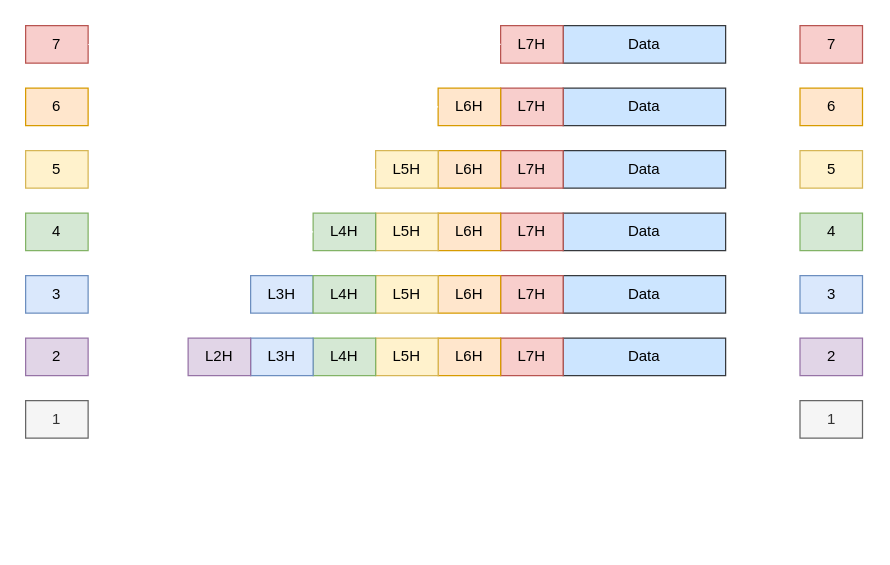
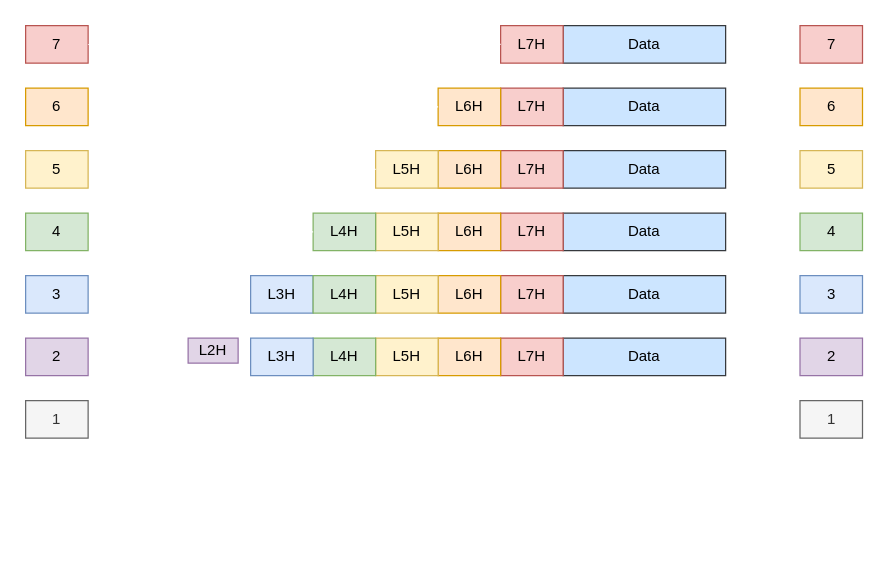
  <mxCell id="0" />
  <mxCell id="1" parent="0" />
  <mxCell id="2" style="edgeStyle=orthogonalEdgeStyle;rounded=0;orthogonalLoop=1;jettySize=auto;html=1;entryX=0;entryY=0.5;entryDx=0;entryDy=0;endArrow=classicThin;endFill=1;sketch=0;strokeColor=#FFFFFF;fontColor=#FFFFFF;startArrow=none;startFill=0;" parent="1" source="3" target="52" edge="1"><mxGeometry relative="1" as="geometry" /></mxCell>
  <mxCell id="3" value="Data" style="rounded=0;whiteSpace=wrap;html=1;fillColor=#cce5ff;strokeColor=#36393d;sketch=0;" parent="1" vertex="1"><mxGeometry x="450" y="20" width="130" height="30" as="geometry" /></mxCell>
  <mxCell id="4" value="L7H" style="rounded=0;whiteSpace=wrap;html=1;fillColor=#f8cecc;strokeColor=#b85450;sketch=0;" parent="1" vertex="1"><mxGeometry x="400" y="20" width="50" height="30" as="geometry" /></mxCell>
  <mxCell id="5" style="edgeStyle=orthogonalEdgeStyle;rounded=0;orthogonalLoop=1;jettySize=auto;html=1;entryX=0;entryY=0.5;entryDx=0;entryDy=0;endArrow=classicThin;endFill=1;sketch=0;strokeColor=#FFFFFF;fontColor=#FFFFFF;startArrow=none;startFill=0;" parent="1" source="6" target="54" edge="1"><mxGeometry relative="1" as="geometry" /></mxCell>
  <mxCell id="6" value="Data" style="rounded=0;whiteSpace=wrap;html=1;fillColor=#cce5ff;strokeColor=#36393d;sketch=0;" parent="1" vertex="1"><mxGeometry x="450" y="70" width="130" height="30" as="geometry" /></mxCell>
  <mxCell id="7" value="L7H" style="rounded=0;whiteSpace=wrap;html=1;fillColor=#f8cecc;strokeColor=#b85450;sketch=0;" parent="1" vertex="1"><mxGeometry x="400" y="70" width="50" height="30" as="geometry" /></mxCell>
  <mxCell id="8" value="L6H" style="rounded=0;whiteSpace=wrap;html=1;fillColor=#ffe6cc;strokeColor=#d79b00;sketch=0;" parent="1" vertex="1"><mxGeometry x="350" y="70" width="50" height="30" as="geometry" /></mxCell>
  <mxCell id="9" style="edgeStyle=orthogonalEdgeStyle;rounded=0;orthogonalLoop=1;jettySize=auto;html=1;endArrow=classicThin;endFill=1;sketch=0;strokeColor=#FFFFFF;fontColor=#FFFFFF;startArrow=none;startFill=0;" parent="1" source="10" target="56" edge="1"><mxGeometry relative="1" as="geometry" /></mxCell>
  <mxCell id="10" value="Data" style="rounded=0;whiteSpace=wrap;html=1;fillColor=#cce5ff;strokeColor=#36393d;sketch=0;" parent="1" vertex="1"><mxGeometry x="450" y="120" width="130" height="30" as="geometry" /></mxCell>
  <mxCell id="11" value="L7H" style="rounded=0;whiteSpace=wrap;html=1;fillColor=#f8cecc;strokeColor=#b85450;sketch=0;" parent="1" vertex="1"><mxGeometry x="400" y="120" width="50" height="30" as="geometry" /></mxCell>
  <mxCell id="12" value="L6H" style="rounded=0;whiteSpace=wrap;html=1;fillColor=#ffe6cc;strokeColor=#d79b00;sketch=0;" parent="1" vertex="1"><mxGeometry x="350" y="120" width="50" height="30" as="geometry" /></mxCell>
  <mxCell id="13" value="L5H" style="rounded=0;whiteSpace=wrap;html=1;fillColor=#fff2cc;strokeColor=#d6b656;sketch=0;" parent="1" vertex="1"><mxGeometry x="300" y="120" width="50" height="30" as="geometry" /></mxCell>
  <mxCell id="14" style="edgeStyle=orthogonalEdgeStyle;rounded=0;orthogonalLoop=1;jettySize=auto;html=1;entryX=0;entryY=0.5;entryDx=0;entryDy=0;endArrow=classicThin;endFill=1;sketch=0;strokeColor=#FFFFFF;fontColor=#FFFFFF;startArrow=none;startFill=0;" parent="1" source="15" target="58" edge="1"><mxGeometry relative="1" as="geometry" /></mxCell>
  <mxCell id="15" value="Data" style="rounded=0;whiteSpace=wrap;html=1;fillColor=#cce5ff;strokeColor=#36393d;sketch=0;" parent="1" vertex="1"><mxGeometry x="450" y="170" width="130" height="30" as="geometry" /></mxCell>
  <mxCell id="16" value="L7H" style="rounded=0;whiteSpace=wrap;html=1;fillColor=#f8cecc;strokeColor=#b85450;sketch=0;" parent="1" vertex="1"><mxGeometry x="400" y="170" width="50" height="30" as="geometry" /></mxCell>
  <mxCell id="17" value="L6H" style="rounded=0;whiteSpace=wrap;html=1;fillColor=#ffe6cc;strokeColor=#d79b00;sketch=0;" parent="1" vertex="1"><mxGeometry x="350" y="170" width="50" height="30" as="geometry" /></mxCell>
  <mxCell id="18" value="L5H" style="rounded=0;whiteSpace=wrap;html=1;fillColor=#fff2cc;strokeColor=#d6b656;sketch=0;" parent="1" vertex="1"><mxGeometry x="300" y="170" width="50" height="30" as="geometry" /></mxCell>
  <mxCell id="19" style="edgeStyle=orthogonalEdgeStyle;rounded=0;orthogonalLoop=1;jettySize=auto;html=1;entryX=0;entryY=0.5;entryDx=0;entryDy=0;endArrow=classicThin;endFill=1;sketch=0;strokeColor=#FFFFFF;fontColor=#FFFFFF;startArrow=none;startFill=0;" parent="1" source="20" target="60" edge="1"><mxGeometry relative="1" as="geometry" /></mxCell>
  <mxCell id="20" value="Data" style="rounded=0;whiteSpace=wrap;html=1;fillColor=#cce5ff;strokeColor=#36393d;sketch=0;" parent="1" vertex="1"><mxGeometry x="450" y="220" width="130" height="30" as="geometry" /></mxCell>
  <mxCell id="21" value="L7H" style="rounded=0;whiteSpace=wrap;html=1;fillColor=#f8cecc;strokeColor=#b85450;sketch=0;" parent="1" vertex="1"><mxGeometry x="400" y="220" width="50" height="30" as="geometry" /></mxCell>
  <mxCell id="22" value="L6H" style="rounded=0;whiteSpace=wrap;html=1;fillColor=#ffe6cc;strokeColor=#d79b00;sketch=0;" parent="1" vertex="1"><mxGeometry x="350" y="220" width="50" height="30" as="geometry" /></mxCell>
  <mxCell id="23" value="L5H" style="rounded=0;whiteSpace=wrap;html=1;fillColor=#fff2cc;strokeColor=#d6b656;sketch=0;" parent="1" vertex="1"><mxGeometry x="300" y="220" width="50" height="30" as="geometry" /></mxCell>
  <mxCell id="24" value="L4H" style="rounded=0;whiteSpace=wrap;html=1;fillColor=#d5e8d4;strokeColor=#82b366;sketch=0;" parent="1" vertex="1"><mxGeometry x="250" y="170" width="50" height="30" as="geometry" /></mxCell>
  <mxCell id="25" style="edgeStyle=orthogonalEdgeStyle;rounded=0;orthogonalLoop=1;jettySize=auto;html=1;endArrow=classicThin;endFill=1;sketch=0;strokeColor=#FFFFFF;fontColor=#FFFFFF;startArrow=none;startFill=0;" parent="1" source="26" target="62" edge="1"><mxGeometry relative="1" as="geometry" /></mxCell>
  <mxCell id="26" value="Data" style="rounded=0;whiteSpace=wrap;html=1;fillColor=#cce5ff;strokeColor=#36393d;sketch=0;" parent="1" vertex="1"><mxGeometry x="450" y="270" width="130" height="30" as="geometry" /></mxCell>
  <mxCell id="27" value="L7H" style="rounded=0;whiteSpace=wrap;html=1;fillColor=#f8cecc;strokeColor=#b85450;sketch=0;" parent="1" vertex="1"><mxGeometry x="400" y="270" width="50" height="30" as="geometry" /></mxCell>
  <mxCell id="28" value="L6H" style="rounded=0;whiteSpace=wrap;html=1;fillColor=#ffe6cc;strokeColor=#d79b00;sketch=0;" parent="1" vertex="1"><mxGeometry x="350" y="270" width="50" height="30" as="geometry" /></mxCell>
  <mxCell id="29" value="L5H" style="rounded=0;whiteSpace=wrap;html=1;fillColor=#fff2cc;strokeColor=#d6b656;sketch=0;" parent="1" vertex="1"><mxGeometry x="300" y="270" width="50" height="30" as="geometry" /></mxCell>
  <mxCell id="30" value="L4H" style="rounded=0;whiteSpace=wrap;html=1;fillColor=#d5e8d4;strokeColor=#82b366;sketch=0;" parent="1" vertex="1"><mxGeometry x="250" y="270" width="50" height="30" as="geometry" /></mxCell>
  <mxCell id="31" style="edgeStyle=orthogonalEdgeStyle;rounded=0;orthogonalLoop=1;jettySize=auto;html=1;endArrow=classicThin;endFill=1;sketch=0;strokeColor=#FFFFFF;fontColor=#FFFFFF;startArrow=classicThin;startFill=1;" parent="1" source="32" target="35" edge="1"><mxGeometry relative="1" as="geometry" /></mxCell>
  <mxCell id="32" value="7" style="rounded=0;whiteSpace=wrap;html=1;fillColor=#f8cecc;strokeColor=#b85450;sketch=0;" parent="1" vertex="1"><mxGeometry x="20" y="20" width="50" height="30" as="geometry" /></mxCell>
  <mxCell id="33" style="edgeStyle=orthogonalEdgeStyle;rounded=0;orthogonalLoop=1;jettySize=auto;html=1;endArrow=classicThin;endFill=1;sketch=0;strokeColor=#FFFFFF;fontColor=#FFFFFF;startArrow=classicThin;startFill=1;" parent="1" source="35" target="38" edge="1"><mxGeometry relative="1" as="geometry" /></mxCell>
  <mxCell id="34" style="edgeStyle=orthogonalEdgeStyle;rounded=0;orthogonalLoop=1;jettySize=auto;html=1;entryX=0;entryY=0.5;entryDx=0;entryDy=0;endArrow=none;endFill=0;sketch=0;strokeColor=#FFFFFF;fontColor=#FFFFFF;startArrow=classicThin;startFill=1;" parent="1" source="35" target="8" edge="1"><mxGeometry relative="1" as="geometry" /></mxCell>
  <mxCell id="35" value="6" style="rounded=0;whiteSpace=wrap;html=1;fillColor=#ffe6cc;strokeColor=#d79b00;sketch=0;" parent="1" vertex="1"><mxGeometry x="20" y="70" width="50" height="30" as="geometry" /></mxCell>
  <mxCell id="36" style="edgeStyle=orthogonalEdgeStyle;rounded=0;orthogonalLoop=1;jettySize=auto;html=1;endArrow=classicThin;endFill=1;sketch=0;strokeColor=#FFFFFF;fontColor=#FFFFFF;startArrow=classicThin;startFill=1;" parent="1" source="38" target="41" edge="1"><mxGeometry relative="1" as="geometry" /></mxCell>
  <mxCell id="37" style="edgeStyle=orthogonalEdgeStyle;rounded=0;orthogonalLoop=1;jettySize=auto;html=1;endArrow=none;endFill=0;sketch=0;strokeColor=#FFFFFF;fontColor=#FFFFFF;startArrow=classic;startFill=1;" parent="1" source="38" target="13" edge="1"><mxGeometry relative="1" as="geometry" /></mxCell>
  <mxCell id="38" value="5" style="rounded=0;whiteSpace=wrap;html=1;fillColor=#fff2cc;strokeColor=#d6b656;sketch=0;" parent="1" vertex="1"><mxGeometry x="20" y="120" width="50" height="30" as="geometry" /></mxCell>
  <mxCell id="39" style="edgeStyle=orthogonalEdgeStyle;rounded=0;orthogonalLoop=1;jettySize=auto;html=1;entryX=0.5;entryY=0;entryDx=0;entryDy=0;endArrow=classicThin;endFill=1;sketch=0;strokeColor=#FFFFFF;fontColor=#FFFFFF;startArrow=classicThin;startFill=1;" parent="1" source="41" target="44" edge="1"><mxGeometry relative="1" as="geometry" /></mxCell>
  <mxCell id="40" style="edgeStyle=orthogonalEdgeStyle;rounded=0;orthogonalLoop=1;jettySize=auto;html=1;endArrow=none;endFill=0;sketch=0;strokeColor=#FFFFFF;fontColor=#FFFFFF;startArrow=classicThin;startFill=1;" parent="1" source="41" target="24" edge="1"><mxGeometry relative="1" as="geometry" /></mxCell>
  <mxCell id="41" value="4" style="rounded=0;whiteSpace=wrap;html=1;fillColor=#d5e8d4;strokeColor=#82b366;sketch=0;" parent="1" vertex="1"><mxGeometry x="20" y="170" width="50" height="30" as="geometry" /></mxCell>
  <mxCell id="42" style="edgeStyle=orthogonalEdgeStyle;rounded=0;orthogonalLoop=1;jettySize=auto;html=1;entryX=0.5;entryY=0;entryDx=0;entryDy=0;endArrow=classicThin;endFill=1;sketch=0;strokeColor=#FFFFFF;fontColor=#FFFFFF;startArrow=classicThin;startFill=1;" parent="1" source="44" target="47" edge="1"><mxGeometry relative="1" as="geometry" /></mxCell>
  <mxCell id="43" style="edgeStyle=orthogonalEdgeStyle;rounded=0;orthogonalLoop=1;jettySize=auto;html=1;entryX=0;entryY=0.5;entryDx=0;entryDy=0;endArrow=none;endFill=0;sketch=0;strokeColor=#FFFFFF;fontColor=#FFFFFF;startArrow=classicThin;startFill=1;" parent="1" source="44" target="65" edge="1"><mxGeometry relative="1" as="geometry" /></mxCell>
  <mxCell id="44" value="3" style="rounded=0;whiteSpace=wrap;html=1;fillColor=#dae8fc;strokeColor=#6c8ebf;sketch=0;" parent="1" vertex="1"><mxGeometry x="20" y="220" width="50" height="30" as="geometry" /></mxCell>
  <mxCell id="45" style="edgeStyle=orthogonalEdgeStyle;rounded=0;orthogonalLoop=1;jettySize=auto;html=1;endArrow=classicThin;endFill=1;sketch=0;strokeColor=#FFFFFF;fontColor=#FFFFFF;startArrow=classicThin;startFill=1;" parent="1" source="47" target="50" edge="1"><mxGeometry relative="1" as="geometry" /></mxCell>
  <mxCell id="46" style="edgeStyle=orthogonalEdgeStyle;rounded=0;orthogonalLoop=1;jettySize=auto;html=1;endArrow=none;endFill=0;sketch=0;strokeColor=#FFFFFF;fontColor=#FFFFFF;startArrow=classicThin;startFill=1;" parent="1" source="47" target="68" edge="1"><mxGeometry relative="1" as="geometry" /></mxCell>
  <mxCell id="47" value="2" style="rounded=0;whiteSpace=wrap;html=1;fillColor=#e1d5e7;strokeColor=#9673a6;sketch=0;" parent="1" vertex="1"><mxGeometry x="20" y="270" width="50" height="30" as="geometry" /></mxCell>
  <mxCell id="48" style="edgeStyle=orthogonalEdgeStyle;rounded=0;sketch=0;orthogonalLoop=1;jettySize=auto;html=1;endArrow=classicThin;endFill=1;entryX=0;entryY=0.5;entryDx=0;entryDy=0;strokeColor=#FFFFFF;fontColor=#FFFFFF;startArrow=classicThin;startFill=1;" parent="1" source="50" target="63" edge="1"><mxGeometry relative="1" as="geometry"><mxPoint x="610" y="335" as="targetPoint" /></mxGeometry></mxCell>
  <mxCell id="49" style="edgeStyle=orthogonalEdgeStyle;rounded=0;orthogonalLoop=1;jettySize=auto;html=1;entryX=0.5;entryY=1;entryDx=0;entryDy=0;sketch=0;strokeColor=#FFFFFF;fontColor=#FFFFFF;startArrow=classicThin;startFill=1;" parent="1" source="50" target="63" edge="1"><mxGeometry relative="1" as="geometry"><Array as="points"><mxPoint x="45" y="430" /><mxPoint x="665" y="430" /></Array></mxGeometry></mxCell>
  <mxCell id="50" value="1" style="rounded=0;whiteSpace=wrap;html=1;sketch=0;fillColor=#f5f5f5;fontColor=#333333;strokeColor=#666666;" parent="1" vertex="1"><mxGeometry x="20" y="320" width="50" height="30" as="geometry" /></mxCell>
  <mxCell id="51" style="edgeStyle=orthogonalEdgeStyle;rounded=0;orthogonalLoop=1;jettySize=auto;html=1;endArrow=classicThin;endFill=1;sketch=0;strokeColor=#FFFFFF;fontColor=#FFFFFF;startArrow=classicThin;startFill=1;" parent="1" source="52" target="54" edge="1"><mxGeometry relative="1" as="geometry" /></mxCell>
  <mxCell id="52" value="7" style="rounded=0;whiteSpace=wrap;html=1;fillColor=#f8cecc;strokeColor=#b85450;sketch=0;" parent="1" vertex="1"><mxGeometry x="639.5" y="20" width="50" height="30" as="geometry" /></mxCell>
  <mxCell id="53" style="edgeStyle=orthogonalEdgeStyle;rounded=0;orthogonalLoop=1;jettySize=auto;html=1;endArrow=classicThin;endFill=1;sketch=0;strokeColor=#FFFFFF;fontColor=#FFFFFF;startArrow=classicThin;startFill=1;" parent="1" source="54" target="56" edge="1"><mxGeometry relative="1" as="geometry" /></mxCell>
  <mxCell id="54" value="6" style="rounded=0;whiteSpace=wrap;html=1;fillColor=#ffe6cc;strokeColor=#d79b00;sketch=0;" parent="1" vertex="1"><mxGeometry x="639.5" y="70" width="50" height="30" as="geometry" /></mxCell>
  <mxCell id="55" style="edgeStyle=orthogonalEdgeStyle;rounded=0;orthogonalLoop=1;jettySize=auto;html=1;entryX=0.5;entryY=0;entryDx=0;entryDy=0;endArrow=classicThin;endFill=1;sketch=0;strokeColor=#FFFFFF;fontColor=#FFFFFF;startArrow=classicThin;startFill=1;" parent="1" source="56" target="58" edge="1"><mxGeometry relative="1" as="geometry" /></mxCell>
  <mxCell id="56" value="5" style="rounded=0;whiteSpace=wrap;html=1;fillColor=#fff2cc;strokeColor=#d6b656;sketch=0;" parent="1" vertex="1"><mxGeometry x="639.5" y="120" width="50" height="30" as="geometry" /></mxCell>
  <mxCell id="57" style="edgeStyle=orthogonalEdgeStyle;rounded=0;orthogonalLoop=1;jettySize=auto;html=1;entryX=0.5;entryY=0;entryDx=0;entryDy=0;endArrow=classicThin;endFill=1;sketch=0;strokeColor=#FFFFFF;fontColor=#FFFFFF;startArrow=classicThin;startFill=1;" parent="1" source="58" target="60" edge="1"><mxGeometry relative="1" as="geometry" /></mxCell>
  <mxCell id="58" value="4" style="rounded=0;whiteSpace=wrap;html=1;fillColor=#d5e8d4;strokeColor=#82b366;sketch=0;" parent="1" vertex="1"><mxGeometry x="639.5" y="170" width="50" height="30" as="geometry" /></mxCell>
  <mxCell id="59" style="edgeStyle=orthogonalEdgeStyle;rounded=0;orthogonalLoop=1;jettySize=auto;html=1;endArrow=classicThin;endFill=1;sketch=0;strokeColor=#FFFFFF;fontColor=#FFFFFF;startArrow=classicThin;startFill=1;" parent="1" source="60" target="62" edge="1"><mxGeometry relative="1" as="geometry" /></mxCell>
  <mxCell id="60" value="3" style="rounded=0;whiteSpace=wrap;html=1;fillColor=#dae8fc;strokeColor=#6c8ebf;sketch=0;" parent="1" vertex="1"><mxGeometry x="639.5" y="220" width="50" height="30" as="geometry" /></mxCell>
  <mxCell id="61" style="edgeStyle=orthogonalEdgeStyle;rounded=0;orthogonalLoop=1;jettySize=auto;html=1;endArrow=classicThin;endFill=1;sketch=0;strokeColor=#FFFFFF;fontColor=#FFFFFF;startArrow=classicThin;startFill=1;" parent="1" source="62" target="63" edge="1"><mxGeometry relative="1" as="geometry" /></mxCell>
  <mxCell id="62" value="2" style="rounded=0;whiteSpace=wrap;html=1;fillColor=#e1d5e7;strokeColor=#9673a6;sketch=0;" parent="1" vertex="1"><mxGeometry x="639.5" y="270" width="50" height="30" as="geometry" /></mxCell>
  <mxCell id="63" value="1" style="rounded=0;whiteSpace=wrap;html=1;sketch=0;fillColor=#f5f5f5;fontColor=#333333;strokeColor=#666666;" parent="1" vertex="1"><mxGeometry x="639.5" y="320" width="50" height="30" as="geometry" /></mxCell>
  <mxCell id="64" value="" style="endArrow=none;html=1;rounded=0;exitX=1;exitY=0.5;exitDx=0;exitDy=0;entryX=0;entryY=0.5;entryDx=0;entryDy=0;endFill=0;sketch=0;strokeColor=#FFFFFF;fontColor=#FFFFFF;startArrow=classicThin;startFill=1;" parent="1" source="32" target="4" edge="1"><mxGeometry width="50" height="50" relative="1" as="geometry"><mxPoint x="120" y="50" as="sourcePoint" /><mxPoint x="160" y="40" as="targetPoint" /></mxGeometry></mxCell>
  <mxCell id="65" value="L3H" style="rounded=0;whiteSpace=wrap;html=1;fillColor=#dae8fc;strokeColor=#6c8ebf;sketch=0;" parent="1" vertex="1"><mxGeometry x="200" y="220" width="50" height="30" as="geometry" /></mxCell>
  <mxCell id="66" value="L4H" style="rounded=0;whiteSpace=wrap;html=1;fillColor=#d5e8d4;strokeColor=#82b366;sketch=0;" parent="1" vertex="1"><mxGeometry x="250" y="220" width="50" height="30" as="geometry" /></mxCell>
  <mxCell id="67" value="L3H" style="rounded=0;whiteSpace=wrap;html=1;fillColor=#dae8fc;strokeColor=#6c8ebf;sketch=0;" parent="1" vertex="1"><mxGeometry x="200" y="270" width="50" height="30" as="geometry" /></mxCell>
- <mxCell id="68" value="L2H" style="rounded=0;whiteSpace=wrap;html=1;fillColor=#e1d5e7;strokeColor=#9673a6;sketch=0;" parent="1" vertex="1"><mxGeometry x="150" y="270" width="50" height="30" as="geometry" /></mxCell>
+ <mxCell id="68" value="L2H" style="rounded=0;whiteSpace=wrap;html=1;fillColor=#e1d5e7;strokeColor=#9673a6;sketch=0;" parent="1" vertex="1"><mxGeometry x="150" y="270" width="40" height="20" as="geometry" /></mxCell>
  <mxCell id="69" value="" style="endArrow=none;html=1;rounded=0;sketch=0;strokeColor=#FFFFFF;fontColor=#FFFFFF;" parent="1" edge="1"><mxGeometry width="50" height="50" relative="1" as="geometry"><mxPoint x="313.5" y="370" as="sourcePoint" /><mxPoint x="314" y="310" as="targetPoint" /></mxGeometry></mxCell>
  <mxCell id="70" value="" style="endArrow=none;html=1;rounded=0;sketch=0;strokeColor=#FFFFFF;fontColor=#FFFFFF;" parent="1" edge="1"><mxGeometry width="50" height="50" relative="1" as="geometry"><mxPoint x="313.5" y="310" as="sourcePoint" /><mxPoint x="333.5" y="310" as="targetPoint" /><Array as="points"><mxPoint x="313.5" y="310" /></Array></mxGeometry></mxCell>
  <mxCell id="71" value="" style="endArrow=none;html=1;rounded=0;sketch=0;strokeColor=#FFFFFF;fontColor=#FFFFFF;" parent="1" edge="1"><mxGeometry width="50" height="50" relative="1" as="geometry"><mxPoint x="333.5" y="370" as="sourcePoint" /><mxPoint x="334" y="310" as="targetPoint" /></mxGeometry></mxCell>
  <mxCell id="72" value="" style="endArrow=none;html=1;rounded=0;sketch=0;strokeColor=#FFFFFF;" parent="1" edge="1"><mxGeometry width="50" height="50" relative="1" as="geometry"><mxPoint x="333.5" y="370" as="sourcePoint" /><mxPoint x="353.5" y="370" as="targetPoint" /><Array as="points"><mxPoint x="333.5" y="370" /></Array></mxGeometry></mxCell>
  <mxCell id="73" value="" style="endArrow=none;html=1;rounded=0;sketch=0;strokeColor=#FFFFFF;fontColor=#FFFFFF;" parent="1" edge="1"><mxGeometry width="50" height="50" relative="1" as="geometry"><mxPoint x="355" y="310" as="sourcePoint" /><mxPoint x="375" y="310" as="targetPoint" /><Array as="points"><mxPoint x="355" y="310" /></Array></mxGeometry></mxCell>
  <mxCell id="74" value="" style="endArrow=none;html=1;rounded=0;sketch=0;strokeColor=#FFFFFF;fontColor=#FFFFFF;" parent="1" edge="1"><mxGeometry width="50" height="50" relative="1" as="geometry"><mxPoint x="354" y="370" as="sourcePoint" /><mxPoint x="354.5" y="310" as="targetPoint" /></mxGeometry></mxCell>
  <mxCell id="75" value="" style="endArrow=none;html=1;rounded=0;sketch=0;strokeColor=#FFFFFF;fontColor=#FFFFFF;" parent="1" edge="1"><mxGeometry width="50" height="50" relative="1" as="geometry"><mxPoint x="373.5" y="370" as="sourcePoint" /><mxPoint x="374" y="310" as="targetPoint" /><Array as="points" /></mxGeometry></mxCell>
  <mxCell id="76" value="" style="endArrow=none;html=1;rounded=0;sketch=0;strokeColor=#FFFFFF;" parent="1" edge="1"><mxGeometry width="50" height="50" relative="1" as="geometry"><mxPoint x="374" y="370" as="sourcePoint" /><mxPoint x="394" y="370" as="targetPoint" /><Array as="points"><mxPoint x="374" y="370" /></Array></mxGeometry></mxCell>
  <mxCell id="77" value="" style="endArrow=none;html=1;rounded=0;sketch=0;strokeColor=#FFFFFF;fontColor=#FFFFFF;" parent="1" edge="1"><mxGeometry width="50" height="50" relative="1" as="geometry"><mxPoint x="395" y="370" as="sourcePoint" /><mxPoint x="395.5" y="310" as="targetPoint" /><Array as="points" /></mxGeometry></mxCell>
  <mxCell id="78" value="" style="endArrow=none;html=1;rounded=0;sketch=0;strokeColor=#FFFFFF;fontColor=#FFFFFF;" parent="1" edge="1"><mxGeometry width="50" height="50" relative="1" as="geometry"><mxPoint x="395" y="311" as="sourcePoint" /><mxPoint x="415" y="311" as="targetPoint" /><Array as="points"><mxPoint x="395" y="311" /></Array></mxGeometry></mxCell>
  <mxCell id="79" value="" style="endArrow=none;html=1;rounded=0;sketch=0;strokeColor=#FFFFFF;fontColor=#FFFFFF;" parent="1" edge="1"><mxGeometry width="50" height="50" relative="1" as="geometry"><mxPoint x="416" y="370" as="sourcePoint" /><mxPoint x="416.5" y="310" as="targetPoint" /><Array as="points" /></mxGeometry></mxCell>
  <mxCell id="80" value="" style="endArrow=none;html=1;rounded=0;sketch=0;strokeColor=#FFFFFF;" parent="1" edge="1"><mxGeometry width="50" height="50" relative="1" as="geometry"><mxPoint x="415" y="370" as="sourcePoint" /><mxPoint x="435" y="370" as="targetPoint" /><Array as="points"><mxPoint x="415" y="370" /></Array></mxGeometry></mxCell>
  <mxCell id="81" value="1" style="text;html=1;strokeColor=none;fillColor=none;align=center;verticalAlign=middle;whiteSpace=wrap;rounded=0;sketch=0;fontColor=#FFFFFF;" parent="1" vertex="1"><mxGeometry x="310" y="380" width="30" height="20" as="geometry" /></mxCell>
  <mxCell id="82" value="0" style="text;html=1;strokeColor=none;fillColor=none;align=center;verticalAlign=middle;whiteSpace=wrap;rounded=0;sketch=0;fontColor=#FFFFFF;" parent="1" vertex="1"><mxGeometry x="330" y="380" width="30" height="20" as="geometry" /></mxCell>
  <mxCell id="83" value="1" style="text;html=1;strokeColor=none;fillColor=none;align=center;verticalAlign=middle;whiteSpace=wrap;rounded=0;sketch=0;fontColor=#FFFFFF;" parent="1" vertex="1"><mxGeometry x="350" y="380" width="30" height="20" as="geometry" /></mxCell>
  <mxCell id="84" value="0" style="text;html=1;strokeColor=none;fillColor=none;align=center;verticalAlign=middle;whiteSpace=wrap;rounded=0;sketch=0;fontColor=#FFFFFF;" parent="1" vertex="1"><mxGeometry x="370" y="380" width="30" height="20" as="geometry" /></mxCell>
  <mxCell id="85" value="1" style="text;html=1;strokeColor=none;fillColor=none;align=center;verticalAlign=middle;whiteSpace=wrap;rounded=0;sketch=0;fontColor=#FFFFFF;" parent="1" vertex="1"><mxGeometry x="394" y="380" width="30" height="20" as="geometry" /></mxCell>
  <mxCell id="86" value="0" style="text;html=1;strokeColor=none;fillColor=none;align=center;verticalAlign=middle;whiteSpace=wrap;rounded=0;sketch=0;fontColor=#FFFFFF;" parent="1" vertex="1"><mxGeometry x="410" y="380" width="30" height="20" as="geometry" /></mxCell>
